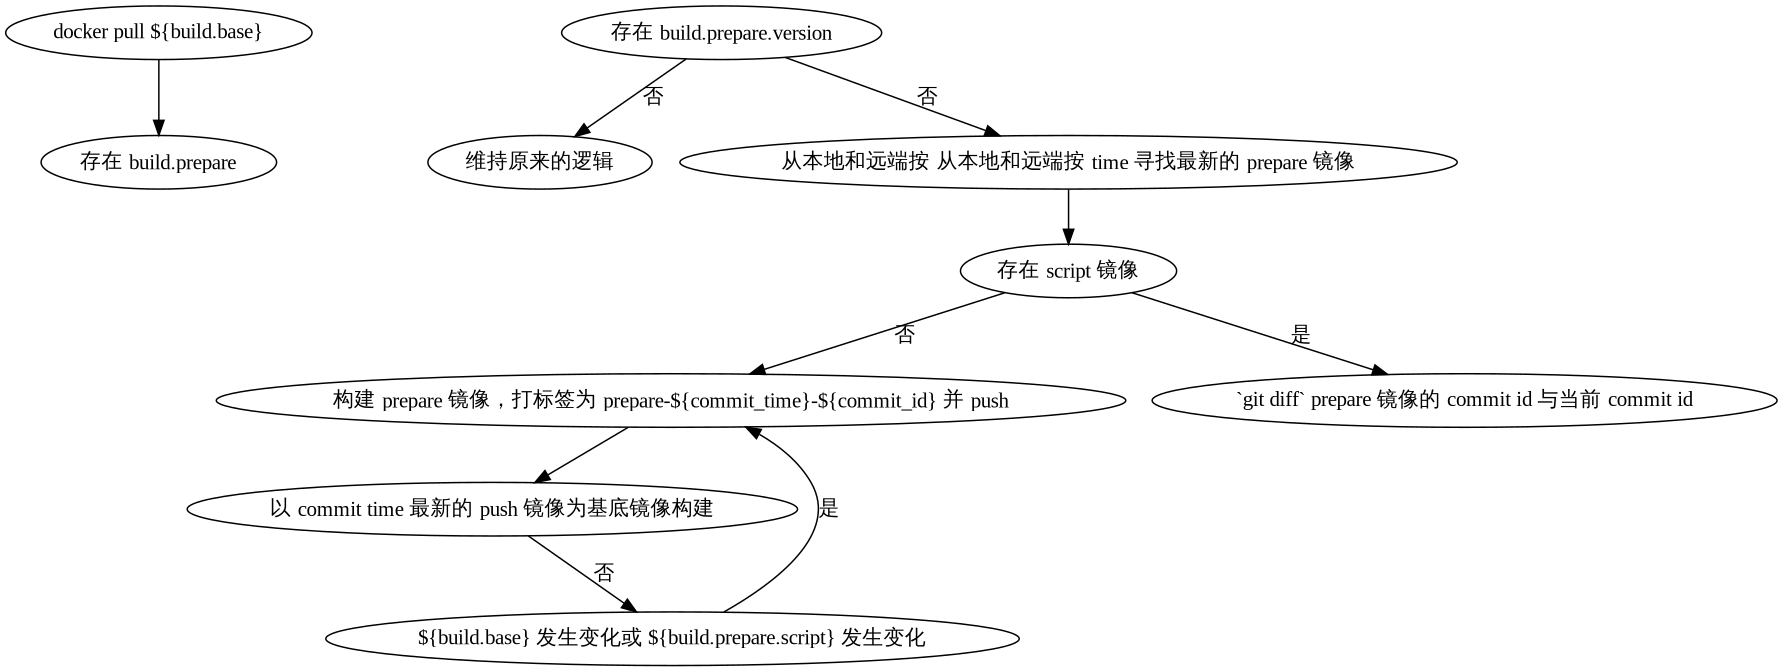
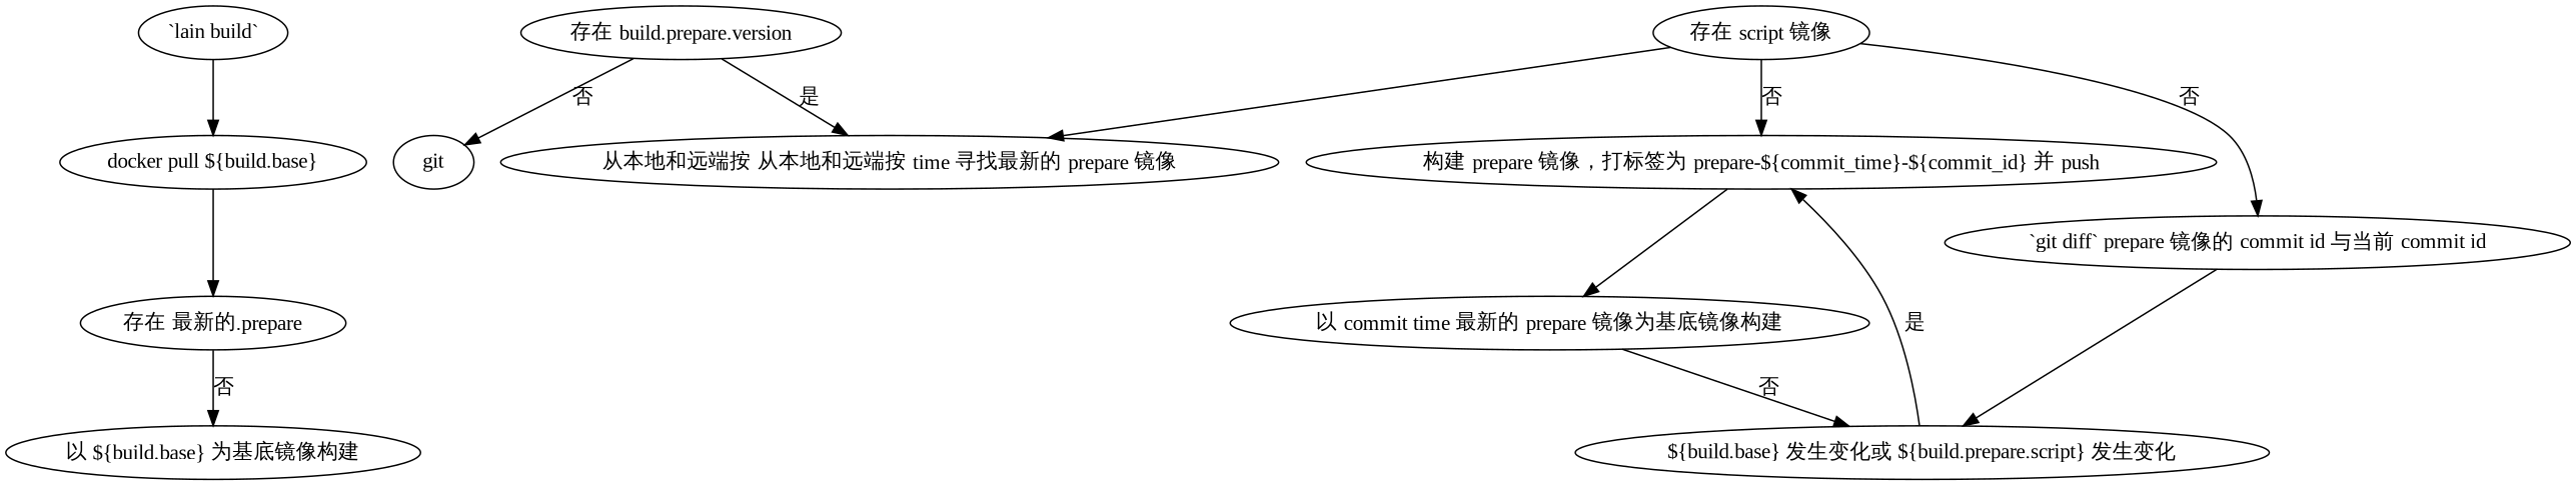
  digraph {
    fontname="Liberation Serif"
    node [fontname="Liberation Serif"]
    edge [fontname="Liberation Serif"]
+   n1 [label="`lain build`"]
    n2 [label="docker pull ${build.base}"]
-   n3 [label="存在 build.prepare"]
+   n3 [label="存在 最新的.prepare"]
+   n4 [label="以 ${build.base} 为基底镜像构建"]
    n5 [label="存在 build.prepare.version"]
-   n6 [label="维持原来的逻辑"]
+   n6 [label=git]
    n7 [label="从本地和远端按 从本地和远端按 time 寻找最新的 prepare 镜像"]
    n8 [label="构建 prepare 镜像，打标签为 prepare-${commit_time}-${commit_id} 并 push"]
-   n9 [label="以 commit time 最新的 push 镜像为基底镜像构建"]
+   n9 [label="以 commit time 最新的 prepare 镜像为基底镜像构建"]
    n10 [label="存在 script 镜像"]
    n11 [label="`git diff` prepare 镜像的 commit id 与当前 commit id"]
    n12 [label="${build.base} 发生变化或 ${build.prepare.script} 发生变化"]
+   n1 -> n2
    n2 -> n3
+   n3 -> n4 [label="否"]
    n5 -> n6 [label="否"]
-   n5 -> n7 [label="否"]
-   n7 -> n10
+   n5 -> n7 [label="是"]
+   n10 -> n7
    n8 -> n9
    n9 -> n12 [label="否"]
    n10 -> n8 [label="否"]
-   n10 -> n11 [label="是"]
+   n10 -> n11 [label="否"]
+   n11 -> n12
    n12 -> n8 [label="是"]
  }
